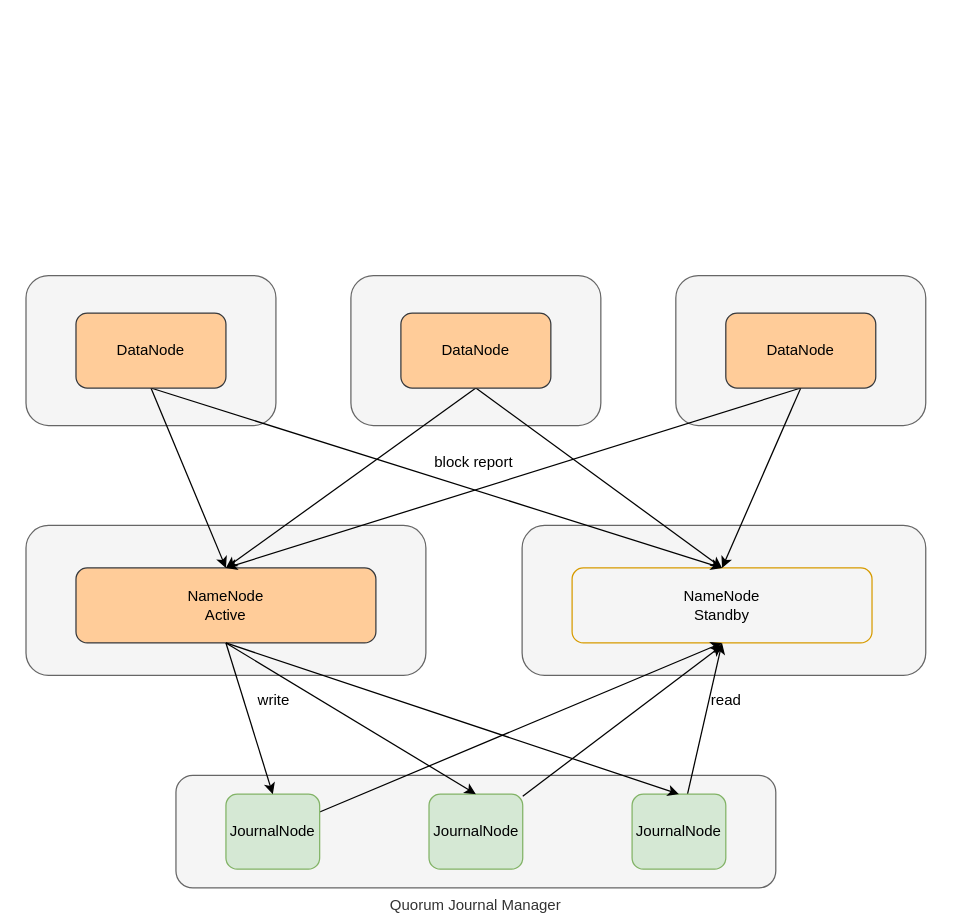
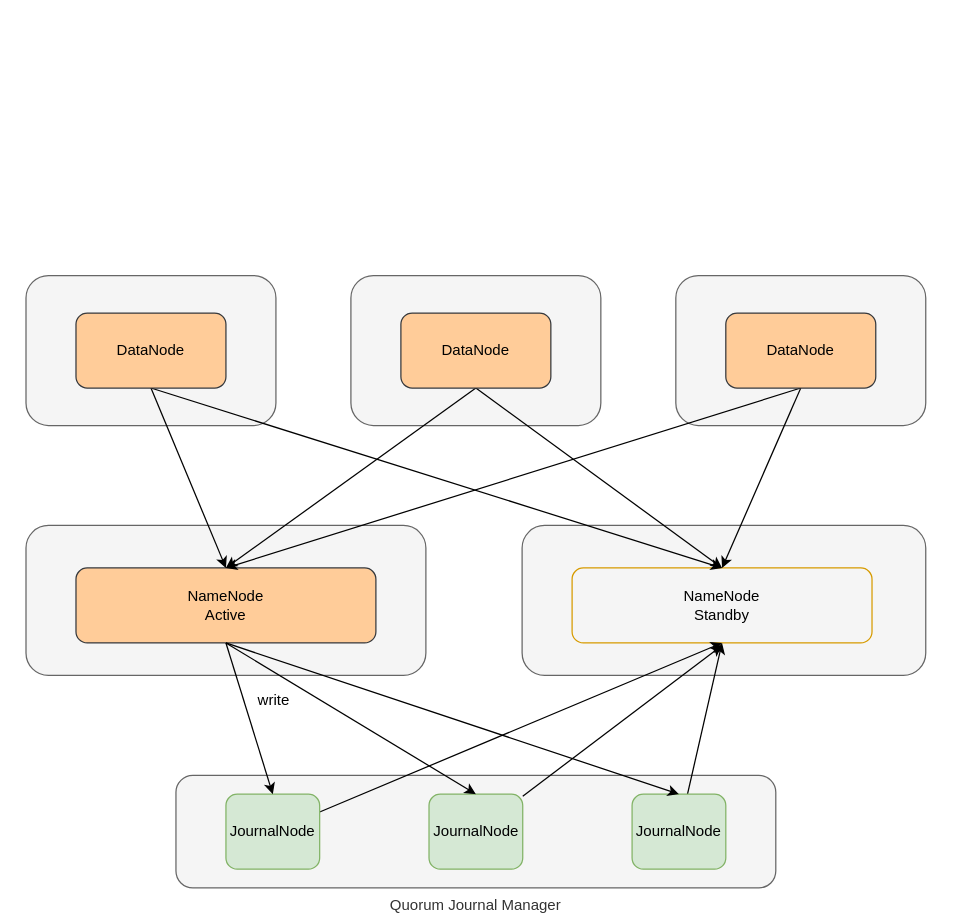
  <mxCell id="0" />
  <mxCell id="1" parent="0" />
  <mxCell id="2" value="" style="rounded=1;whiteSpace=wrap;html=1;fillColor=#f5f5f5;strokeColor=#666666;fontColor=#333333;" parent="1" vertex="1"><mxGeometry x="417" y="420" width="323" height="120" as="geometry" /></mxCell>
  <mxCell id="3" value="NameNode&lt;br&gt;Standby" style="rounded=1;whiteSpace=wrap;html=1;labelPosition=center;verticalLabelPosition=middle;align=center;verticalAlign=middle;fillColor=#f5f5f5;strokeColor=#d79b00;" parent="1" vertex="1"><mxGeometry x="457" y="454" width="240" height="60" as="geometry" /></mxCell>
  <mxCell id="4" style="edgeStyle=orthogonalEdgeStyle;rounded=0;orthogonalLoop=1;jettySize=auto;html=1;entryX=0;entryY=0.5;entryDx=0;entryDy=0;exitX=0;exitY=0;exitDx=0;exitDy=0;" parent="1" edge="1"><mxGeometry relative="1" as="geometry"><Array as="points"><mxPoint x="457" y="229" /><mxPoint x="457" y="140" /></Array><mxPoint x="477" y="140" as="targetPoint" /></mxGeometry></mxCell>
  <mxCell id="5" style="edgeStyle=orthogonalEdgeStyle;rounded=0;orthogonalLoop=1;jettySize=auto;html=1;entryX=0;entryY=0.5;entryDx=0;entryDy=0;" parent="1" edge="1"><mxGeometry relative="1" as="geometry"><Array as="points"><mxPoint x="457" y="270" /><mxPoint x="457" y="340" /></Array><mxPoint x="543.459" y="270" as="sourcePoint" /></mxGeometry></mxCell>
  <mxCell id="6" style="edgeStyle=orthogonalEdgeStyle;rounded=0;orthogonalLoop=1;jettySize=auto;html=1;entryX=0.5;entryY=1;entryDx=0;entryDy=0;" parent="1" edge="1"><mxGeometry relative="1" as="geometry"><mxPoint x="577" y="170" as="targetPoint" /></mxGeometry></mxCell>
  <mxCell id="7" style="edgeStyle=orthogonalEdgeStyle;rounded=0;orthogonalLoop=1;jettySize=auto;html=1;entryX=1;entryY=1;entryDx=0;entryDy=0;dashed=1;" parent="1" edge="1"><mxGeometry relative="1" as="geometry"><Array as="points"><mxPoint x="697" y="340" /><mxPoint x="697" y="271" /></Array><mxPoint x="609" y="271" as="targetPoint" /></mxGeometry></mxCell>
  <mxCell id="8" value="" style="rounded=1;whiteSpace=wrap;html=1;fillColor=#f5f5f5;strokeColor=#666666;fontColor=#333333;" parent="1" vertex="1"><mxGeometry x="20" y="420" width="320" height="120" as="geometry" /></mxCell>
  <mxCell id="9" value="NameNode&lt;br&gt;Active" style="rounded=1;whiteSpace=wrap;html=1;labelPosition=center;verticalLabelPosition=middle;align=center;verticalAlign=middle;fillColor=#ffcc99;strokeColor=#36393d;" parent="1" vertex="1"><mxGeometry x="60" y="454" width="240" height="60" as="geometry" /></mxCell>
  <mxCell id="10" style="edgeStyle=orthogonalEdgeStyle;rounded=0;orthogonalLoop=1;jettySize=auto;html=1;entryX=0;entryY=0.5;entryDx=0;entryDy=0;" parent="1" edge="1"><mxGeometry relative="1" as="geometry"><Array as="points"><mxPoint x="60" y="270" /><mxPoint x="60" y="340" /></Array><mxPoint x="80" y="340" as="targetPoint" /></mxGeometry></mxCell>
  <mxCell id="11" style="edgeStyle=orthogonalEdgeStyle;rounded=0;orthogonalLoop=1;jettySize=auto;html=1;entryX=0.5;entryY=1;entryDx=0;entryDy=0;" parent="1" edge="1"><mxGeometry relative="1" as="geometry"><mxPoint x="180" y="220" as="sourcePoint" /></mxGeometry></mxCell>
  <mxCell id="12" style="edgeStyle=orthogonalEdgeStyle;rounded=0;orthogonalLoop=1;jettySize=auto;html=1;entryX=1;entryY=1;entryDx=0;entryDy=0;dashed=1;" parent="1" edge="1"><mxGeometry relative="1" as="geometry"><Array as="points"><mxPoint x="300" y="340" /><mxPoint x="300" y="271" /></Array><mxPoint x="280" y="340" as="sourcePoint" /></mxGeometry></mxCell>
  <mxCell id="13" style="edgeStyle=orthogonalEdgeStyle;rounded=0;orthogonalLoop=1;jettySize=auto;html=1;entryX=1;entryY=0;entryDx=0;entryDy=0;dashed=1;" parent="1" edge="1"><mxGeometry relative="1" as="geometry"><Array as="points"><mxPoint x="300" y="140" /><mxPoint x="300" y="229" /></Array><mxPoint x="212" y="229" as="targetPoint" /></mxGeometry></mxCell>
  <mxCell id="14" style="edgeStyle=orthogonalEdgeStyle;rounded=0;orthogonalLoop=1;jettySize=auto;html=1;entryX=0.75;entryY=0;entryDx=0;entryDy=0;" parent="1" edge="1"><mxGeometry relative="1" as="geometry"><Array as="points"><mxPoint x="230" y="20" /><mxPoint x="230" y="20" /></Array><mxPoint x="230" y="110" as="targetPoint" /></mxGeometry></mxCell>
  <mxCell id="15" value="Quorum Journal Manager" style="rounded=1;whiteSpace=wrap;html=1;fillColor=#f5f5f5;strokeColor=#666666;fontColor=#333333;labelPosition=center;verticalLabelPosition=bottom;align=center;verticalAlign=top;" vertex="1" parent="1"><mxGeometry x="140" y="620" width="480" height="90" as="geometry" /></mxCell>
  <mxCell id="16" value="write" style="text;html=1;align=center;verticalAlign=middle;resizable=0;points=[];;autosize=1;" vertex="1" parent="1"><mxGeometry x="197.5" y="550" width="40" height="20" as="geometry" /></mxCell>
- <mxCell id="17" value="read" style="text;html=1;align=center;verticalAlign=middle;resizable=0;points=[];;autosize=1;" vertex="1" parent="1"><mxGeometry x="560" y="550" width="40" height="20" as="geometry" /></mxCell>
  <mxCell id="18" style="edgeStyle=none;rounded=0;orthogonalLoop=1;jettySize=auto;html=1;entryX=0.5;entryY=1;entryDx=0;entryDy=0;" edge="1" parent="1" source="19" target="3"><mxGeometry relative="1" as="geometry" /></mxCell>
  <mxCell id="19" value="JournalNode" style="rounded=1;whiteSpace=wrap;html=1;labelPosition=center;verticalLabelPosition=middle;align=center;verticalAlign=middle;fillColor=#d5e8d4;strokeColor=#82b366;" vertex="1" parent="1"><mxGeometry x="180" y="635" width="75" height="60" as="geometry" /></mxCell>
  <mxCell id="20" style="edgeStyle=none;rounded=0;orthogonalLoop=1;jettySize=auto;html=1;" edge="1" parent="1" source="21"><mxGeometry relative="1" as="geometry"><mxPoint x="577" y="516" as="targetPoint" /></mxGeometry></mxCell>
  <mxCell id="21" value="JournalNode" style="rounded=1;whiteSpace=wrap;html=1;labelPosition=center;verticalLabelPosition=middle;align=center;verticalAlign=middle;fillColor=#d5e8d4;strokeColor=#82b366;" vertex="1" parent="1"><mxGeometry x="342.5" y="635" width="75" height="60" as="geometry" /></mxCell>
  <mxCell id="22" style="edgeStyle=none;rounded=0;orthogonalLoop=1;jettySize=auto;html=1;entryX=0.5;entryY=1;entryDx=0;entryDy=0;" edge="1" parent="1" source="23" target="3"><mxGeometry relative="1" as="geometry" /></mxCell>
  <mxCell id="23" value="JournalNode" style="rounded=1;whiteSpace=wrap;html=1;labelPosition=center;verticalLabelPosition=middle;align=center;verticalAlign=middle;fillColor=#d5e8d4;strokeColor=#82b366;" vertex="1" parent="1"><mxGeometry x="505" y="635" width="75" height="60" as="geometry" /></mxCell>
  <mxCell id="24" style="edgeStyle=none;rounded=0;orthogonalLoop=1;jettySize=auto;html=1;entryX=0.5;entryY=0;entryDx=0;entryDy=0;" edge="1" parent="1" target="19"><mxGeometry relative="1" as="geometry"><mxPoint x="180" y="514" as="sourcePoint" /></mxGeometry></mxCell>
  <mxCell id="25" style="edgeStyle=none;rounded=0;orthogonalLoop=1;jettySize=auto;html=1;entryX=0.5;entryY=0;entryDx=0;entryDy=0;exitX=0.5;exitY=1;exitDx=0;exitDy=0;" edge="1" parent="1" source="9" target="21"><mxGeometry relative="1" as="geometry" /></mxCell>
  <mxCell id="26" style="edgeStyle=none;rounded=0;orthogonalLoop=1;jettySize=auto;html=1;entryX=0.5;entryY=0;entryDx=0;entryDy=0;exitX=0.5;exitY=1;exitDx=0;exitDy=0;" edge="1" parent="1" source="9" target="23"><mxGeometry relative="1" as="geometry" /></mxCell>
  <mxCell id="27" value="" style="rounded=1;whiteSpace=wrap;html=1;fillColor=#f5f5f5;strokeColor=#666666;fontColor=#333333;" vertex="1" parent="1"><mxGeometry x="20" y="220" width="200" height="120" as="geometry" /></mxCell>
  <mxCell id="28" value="" style="rounded=1;whiteSpace=wrap;html=1;fillColor=#f5f5f5;strokeColor=#666666;fontColor=#333333;" vertex="1" parent="1"><mxGeometry x="540" y="220" width="200" height="120" as="geometry" /></mxCell>
  <mxCell id="29" value="" style="rounded=1;whiteSpace=wrap;html=1;fillColor=#f5f5f5;strokeColor=#666666;fontColor=#333333;" vertex="1" parent="1"><mxGeometry x="280" y="220" width="200" height="120" as="geometry" /></mxCell>
  <mxCell id="30" style="edgeStyle=none;rounded=0;orthogonalLoop=1;jettySize=auto;html=1;entryX=0.5;entryY=0;entryDx=0;entryDy=0;exitX=0.5;exitY=1;exitDx=0;exitDy=0;" edge="1" parent="1" source="32" target="9"><mxGeometry relative="1" as="geometry" /></mxCell>
  <mxCell id="31" style="edgeStyle=none;rounded=0;orthogonalLoop=1;jettySize=auto;html=1;entryX=0.5;entryY=0;entryDx=0;entryDy=0;exitX=0.5;exitY=1;exitDx=0;exitDy=0;" edge="1" parent="1" source="32" target="3"><mxGeometry relative="1" as="geometry" /></mxCell>
  <mxCell id="32" value="DataNode" style="rounded=1;whiteSpace=wrap;html=1;labelPosition=center;verticalLabelPosition=middle;align=center;verticalAlign=middle;fillColor=#ffcc99;strokeColor=#36393d;" vertex="1" parent="1"><mxGeometry x="60" y="250" width="120" height="60" as="geometry" /></mxCell>
  <mxCell id="33" style="edgeStyle=none;rounded=0;orthogonalLoop=1;jettySize=auto;html=1;entryX=0.5;entryY=0;entryDx=0;entryDy=0;exitX=0.5;exitY=1;exitDx=0;exitDy=0;" edge="1" parent="1" source="35" target="9"><mxGeometry relative="1" as="geometry" /></mxCell>
  <mxCell id="34" style="edgeStyle=none;rounded=0;orthogonalLoop=1;jettySize=auto;html=1;entryX=0.5;entryY=0;entryDx=0;entryDy=0;exitX=0.5;exitY=1;exitDx=0;exitDy=0;" edge="1" parent="1" source="35" target="3"><mxGeometry relative="1" as="geometry" /></mxCell>
  <mxCell id="35" value="DataNode" style="rounded=1;whiteSpace=wrap;html=1;labelPosition=center;verticalLabelPosition=middle;align=center;verticalAlign=middle;fillColor=#ffcc99;strokeColor=#36393d;" vertex="1" parent="1"><mxGeometry x="320" y="250" width="120" height="60" as="geometry" /></mxCell>
  <mxCell id="36" style="edgeStyle=none;rounded=0;orthogonalLoop=1;jettySize=auto;html=1;entryX=0.5;entryY=0;entryDx=0;entryDy=0;exitX=0.5;exitY=1;exitDx=0;exitDy=0;" edge="1" parent="1" source="38" target="9"><mxGeometry relative="1" as="geometry" /></mxCell>
  <mxCell id="37" style="edgeStyle=none;rounded=0;orthogonalLoop=1;jettySize=auto;html=1;entryX=0.5;entryY=0;entryDx=0;entryDy=0;exitX=0.5;exitY=1;exitDx=0;exitDy=0;" edge="1" parent="1" source="38" target="3"><mxGeometry relative="1" as="geometry" /></mxCell>
  <mxCell id="38" value="DataNode" style="rounded=1;whiteSpace=wrap;html=1;labelPosition=center;verticalLabelPosition=middle;align=center;verticalAlign=middle;fillColor=#ffcc99;strokeColor=#36393d;" vertex="1" parent="1"><mxGeometry x="580" y="250" width="120" height="60" as="geometry" /></mxCell>
- <mxCell id="39" value="block report" style="text;html=1;align=center;verticalAlign=middle;resizable=0;points=[];;autosize=1;" vertex="1" parent="1"><mxGeometry x="337.5" y="360" width="80" height="20" as="geometry" /></mxCell>
